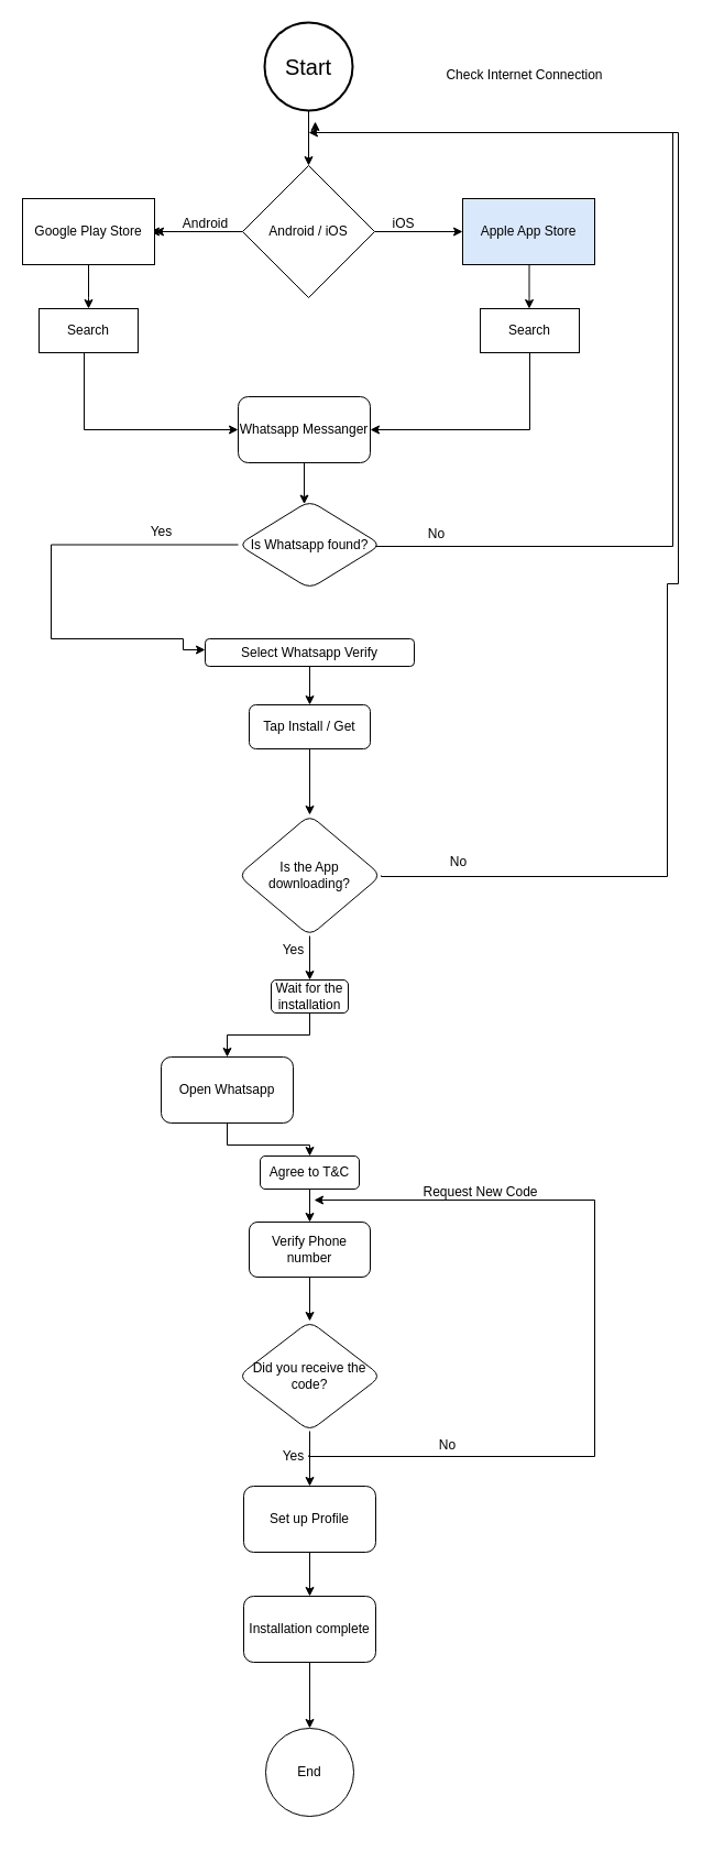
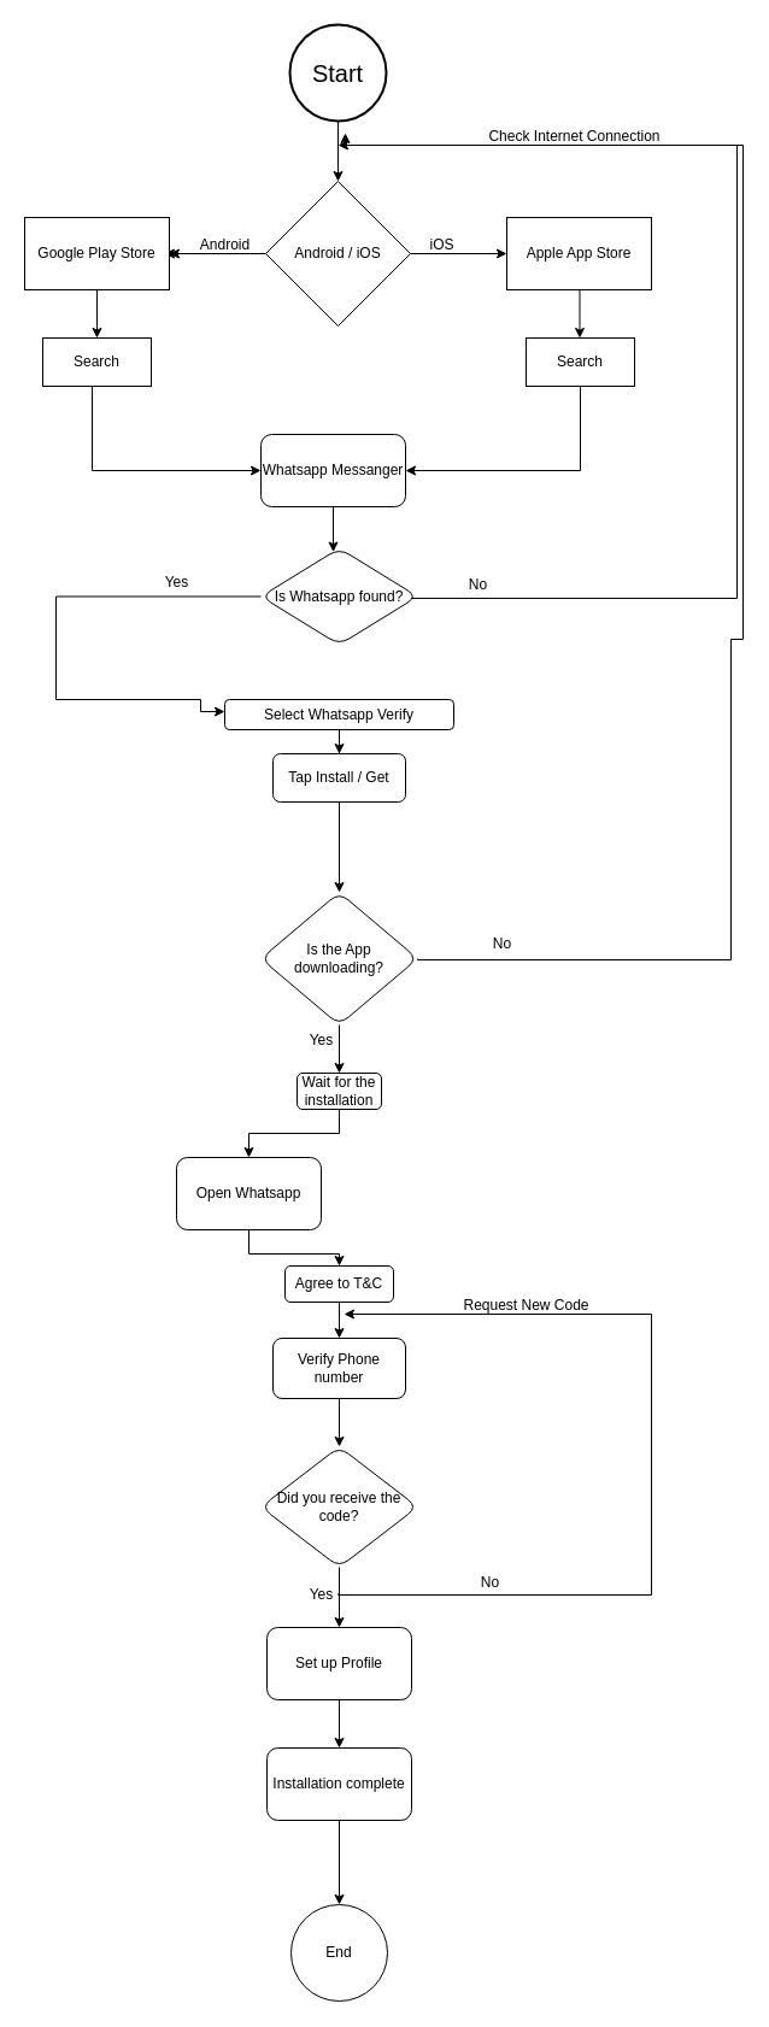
  <mxCell id="0" />
  <mxCell id="1" parent="0" />
  <mxCell id="2" value="Start" style="strokeWidth=2;html=1;shape=mxgraph.flowchart.start_2;whiteSpace=wrap;fontSize=20;" vertex="1" parent="1"><mxGeometry x="240" y="20" width="80" height="80" as="geometry" /></mxCell>
  <mxCell id="3" value="" style="edgeStyle=orthogonalEdgeStyle;rounded=0;orthogonalLoop=1;jettySize=auto;html=1;" edge="1" parent="1" source="5" target="10"><mxGeometry relative="1" as="geometry" /></mxCell>
  <mxCell id="4" value="" style="edgeStyle=orthogonalEdgeStyle;rounded=0;orthogonalLoop=1;jettySize=auto;html=1;" edge="1" parent="1" source="5" target="11"><mxGeometry relative="1" as="geometry" /></mxCell>
  <mxCell id="5" value="Android / iOS" style="rhombus;whiteSpace=wrap;html=1;" vertex="1" parent="1"><mxGeometry x="220" y="150" width="120" height="120" as="geometry" /></mxCell>
  <mxCell id="6" value="" style="endArrow=classic;html=1;rounded=0;exitX=0.5;exitY=1;exitDx=0;exitDy=0;exitPerimeter=0;" edge="1" parent="1" source="2"><mxGeometry width="50" height="50" relative="1" as="geometry"><mxPoint x="286" y="110" as="sourcePoint" /><mxPoint x="280" y="150" as="targetPoint" /></mxGeometry></mxCell>
  <mxCell id="7" value="" style="endArrow=classic;html=1;rounded=0;" edge="1" parent="1"><mxGeometry width="50" height="50" relative="1" as="geometry"><mxPoint x="216" y="210" as="sourcePoint" /><mxPoint x="136" y="210" as="targetPoint" /></mxGeometry></mxCell>
  <mxCell id="8" value="" style="edgeStyle=orthogonalEdgeStyle;rounded=0;orthogonalLoop=1;jettySize=auto;html=1;entryX=0;entryY=0.5;entryDx=0;entryDy=0;" edge="1" parent="1" target="22"><mxGeometry relative="1" as="geometry"><mxPoint x="76" y="320" as="sourcePoint" /><mxPoint x="236" y="390" as="targetPoint" /><Array as="points"><mxPoint x="76" y="390" /></Array></mxGeometry></mxCell>
  <mxCell id="9" value="" style="edgeStyle=orthogonalEdgeStyle;rounded=0;orthogonalLoop=1;jettySize=auto;html=1;" edge="1" parent="1" source="10"><mxGeometry relative="1" as="geometry"><mxPoint x="80" y="280" as="targetPoint" /><Array as="points"><mxPoint x="80" y="270" /><mxPoint x="80" y="270" /></Array></mxGeometry></mxCell>
  <mxCell id="10" value="Google Play Store" style="whiteSpace=wrap;html=1;" vertex="1" parent="1"><mxGeometry x="20" y="180" width="120" height="60" as="geometry" /></mxCell>
- <mxCell id="11" value="Apple App Store" style="whiteSpace=wrap;html=1;fillColor=#dae8fc;" vertex="1" parent="1"><mxGeometry x="420" y="180" width="120" height="60" as="geometry" /></mxCell>
+ <mxCell id="11" value="Apple App Store" style="whiteSpace=wrap;html=1;" vertex="1" parent="1"><mxGeometry x="420" y="180" width="120" height="60" as="geometry" /></mxCell>
  <mxCell id="12" value="Android" style="text;html=1;align=center;verticalAlign=middle;resizable=0;points=[];autosize=1;strokeColor=none;fillColor=none;" vertex="1" parent="1"><mxGeometry x="156" y="188" width="60" height="30" as="geometry" /></mxCell>
  <mxCell id="13" value="iOS" style="text;html=1;align=center;verticalAlign=middle;resizable=0;points=[];autosize=1;strokeColor=none;fillColor=none;" vertex="1" parent="1"><mxGeometry x="346" y="188" width="40" height="30" as="geometry" /></mxCell>
  <mxCell id="14" style="edgeStyle=orthogonalEdgeStyle;rounded=0;orthogonalLoop=1;jettySize=auto;html=1;" edge="1" parent="1"><mxGeometry relative="1" as="geometry"><mxPoint x="280" y="120" as="targetPoint" /><mxPoint x="351" y="496" as="sourcePoint" /><Array as="points"><mxPoint x="341" y="496" /><mxPoint x="611" y="496" /><mxPoint x="611" y="120" /></Array></mxGeometry></mxCell>
  <mxCell id="15" value="Search" style="whiteSpace=wrap;html=1;" vertex="1" parent="1"><mxGeometry x="35" y="280" width="90" height="40" as="geometry" /></mxCell>
  <mxCell id="16" value="Search" style="whiteSpace=wrap;html=1;" vertex="1" parent="1"><mxGeometry x="436" y="280" width="90" height="40" as="geometry" /></mxCell>
  <mxCell id="17" value="" style="edgeStyle=orthogonalEdgeStyle;rounded=0;orthogonalLoop=1;jettySize=auto;html=1;" edge="1" parent="1"><mxGeometry relative="1" as="geometry"><mxPoint x="480.5" y="240" as="sourcePoint" /><mxPoint x="480.5" y="280" as="targetPoint" /><Array as="points"><mxPoint x="480.5" y="270" /><mxPoint x="480.5" y="270" /></Array></mxGeometry></mxCell>
  <mxCell id="18" value="" style="edgeStyle=orthogonalEdgeStyle;rounded=0;orthogonalLoop=1;jettySize=auto;html=1;exitX=0.5;exitY=1;exitDx=0;exitDy=0;entryX=1;entryY=0.5;entryDx=0;entryDy=0;" edge="1" parent="1" source="16" target="22"><mxGeometry relative="1" as="geometry"><mxPoint x="541" y="380" as="sourcePoint" /><mxPoint x="326" y="390" as="targetPoint" /><Array as="points"><mxPoint x="481" y="390" /></Array></mxGeometry></mxCell>
  <mxCell id="19" value="" style="edgeStyle=orthogonalEdgeStyle;rounded=0;orthogonalLoop=1;jettySize=auto;html=1;" edge="1" parent="1" source="20" target="29"><mxGeometry relative="1" as="geometry" /></mxCell>
  <mxCell id="20" value="Select Whatsapp Verify" style="rounded=1;whiteSpace=wrap;html=1;" vertex="1" parent="1"><mxGeometry x="186" y="580" width="190" height="25" as="geometry" /></mxCell>
  <mxCell id="21" value="" style="edgeStyle=orthogonalEdgeStyle;rounded=0;orthogonalLoop=1;jettySize=auto;html=1;" edge="1" parent="1" target="23"><mxGeometry relative="1" as="geometry"><mxPoint x="276" y="450" as="sourcePoint" /><Array as="points"><mxPoint x="276" y="420" /><mxPoint x="276" y="420" /></Array></mxGeometry></mxCell>
  <mxCell id="22" value="Whatsapp Messanger" style="rounded=1;whiteSpace=wrap;html=1;" vertex="1" parent="1"><mxGeometry x="216" y="360" width="120" height="60" as="geometry" /></mxCell>
  <mxCell id="23" value="Is Whatsapp found?" style="rhombus;whiteSpace=wrap;html=1;rounded=1;" vertex="1" parent="1"><mxGeometry x="216" y="454.5" width="130" height="80" as="geometry" /></mxCell>
  <mxCell id="24" value="No" style="text;html=1;align=center;verticalAlign=middle;resizable=0;points=[];autosize=1;strokeColor=none;fillColor=none;" vertex="1" parent="1"><mxGeometry x="376" y="470" width="40" height="30" as="geometry" /></mxCell>
  <mxCell id="25" value="" style="edgeStyle=orthogonalEdgeStyle;rounded=0;orthogonalLoop=1;jettySize=auto;html=1;entryX=0;entryY=0.5;entryDx=0;entryDy=0;exitX=0;exitY=0.5;exitDx=0;exitDy=0;" edge="1" parent="1" source="23"><mxGeometry relative="1" as="geometry"><mxPoint x="46" y="520" as="sourcePoint" /><mxPoint x="186" y="590" as="targetPoint" /><Array as="points"><mxPoint x="46" y="495" /><mxPoint x="46" y="580" /><mxPoint x="166" y="580" /><mxPoint x="166" y="590" /></Array></mxGeometry></mxCell>
  <mxCell id="26" value="Yes" style="text;html=1;align=center;verticalAlign=middle;resizable=0;points=[];autosize=1;strokeColor=none;fillColor=none;" vertex="1" parent="1"><mxGeometry x="126" y="468" width="40" height="30" as="geometry" /></mxCell>
- <mxCell id="27" value="Check Internet Connection" style="text;html=1;align=center;verticalAlign=middle;resizable=0;points=[];autosize=1;strokeColor=none;fillColor=none;" vertex="1" parent="1"><mxGeometry x="391" y="53" width="170" height="30" as="geometry" /></mxCell>
+ <mxCell id="27" value="Check Internet Connection" style="text;html=1;align=center;verticalAlign=middle;resizable=0;points=[];autosize=1;strokeColor=none;fillColor=none;" vertex="1" parent="1"><mxGeometry x="391" y="98" width="170" height="30" as="geometry" /></mxCell>
  <mxCell id="28" value="" style="edgeStyle=orthogonalEdgeStyle;rounded=0;orthogonalLoop=1;jettySize=auto;html=1;" edge="1" parent="1" source="29" target="31"><mxGeometry relative="1" as="geometry" /></mxCell>
- <mxCell id="29" value="Tap Install / Get" style="whiteSpace=wrap;html=1;rounded=1;" vertex="1" parent="1"><mxGeometry x="226" y="640" width="110" height="40" as="geometry" /></mxCell>
+ <mxCell id="29" value="Tap Install / Get" style="whiteSpace=wrap;html=1;rounded=1;" vertex="1" parent="1"><mxGeometry x="226" y="625" width="110" height="40" as="geometry" /></mxCell>
  <mxCell id="30" value="" style="edgeStyle=orthogonalEdgeStyle;rounded=0;orthogonalLoop=1;jettySize=auto;html=1;" edge="1" parent="1" source="31" target="33"><mxGeometry relative="1" as="geometry" /></mxCell>
  <mxCell id="31" value="Is the App downloading?" style="rhombus;whiteSpace=wrap;html=1;rounded=1;" vertex="1" parent="1"><mxGeometry x="216" y="740" width="130" height="110" as="geometry" /></mxCell>
  <mxCell id="32" value="" style="edgeStyle=orthogonalEdgeStyle;rounded=0;orthogonalLoop=1;jettySize=auto;html=1;" edge="1" parent="1" source="33" target="38"><mxGeometry relative="1" as="geometry" /></mxCell>
  <mxCell id="33" value="Wait for the installation" style="rounded=1;whiteSpace=wrap;html=1;" vertex="1" parent="1"><mxGeometry x="246" y="890" width="70" height="30" as="geometry" /></mxCell>
  <mxCell id="34" value="Yes" style="text;html=1;align=center;verticalAlign=middle;resizable=0;points=[];autosize=1;strokeColor=none;fillColor=none;" vertex="1" parent="1"><mxGeometry x="246" y="848" width="40" height="30" as="geometry" /></mxCell>
  <mxCell id="35" style="edgeStyle=orthogonalEdgeStyle;rounded=0;orthogonalLoop=1;jettySize=auto;html=1;exitX=1;exitY=0.5;exitDx=0;exitDy=0;" edge="1" parent="1" source="31"><mxGeometry relative="1" as="geometry"><mxPoint x="286" y="110" as="targetPoint" /><mxPoint x="357" y="796" as="sourcePoint" /><Array as="points"><mxPoint x="346" y="796" /><mxPoint x="606" y="796" /><mxPoint x="606" y="530" /><mxPoint x="616" y="530" /><mxPoint x="616" y="120" /><mxPoint x="286" y="120" /></Array></mxGeometry></mxCell>
  <mxCell id="36" value="No" style="text;html=1;align=center;verticalAlign=middle;resizable=0;points=[];autosize=1;strokeColor=none;fillColor=none;" vertex="1" parent="1"><mxGeometry x="396" y="768" width="40" height="30" as="geometry" /></mxCell>
  <mxCell id="37" value="" style="edgeStyle=orthogonalEdgeStyle;rounded=0;orthogonalLoop=1;jettySize=auto;html=1;" edge="1" parent="1" source="38" target="40"><mxGeometry relative="1" as="geometry" /></mxCell>
  <mxCell id="38" value="Open Whatsapp" style="rounded=1;whiteSpace=wrap;html=1;" vertex="1" parent="1"><mxGeometry x="146" y="960" width="120" height="60" as="geometry" /></mxCell>
  <mxCell id="39" value="" style="edgeStyle=orthogonalEdgeStyle;rounded=0;orthogonalLoop=1;jettySize=auto;html=1;" edge="1" parent="1" source="40" target="42"><mxGeometry relative="1" as="geometry" /></mxCell>
  <mxCell id="40" value="Agree to T&amp;amp;C" style="whiteSpace=wrap;html=1;rounded=1;" vertex="1" parent="1"><mxGeometry x="236" y="1050" width="90" height="30" as="geometry" /></mxCell>
  <mxCell id="41" value="" style="edgeStyle=orthogonalEdgeStyle;rounded=0;orthogonalLoop=1;jettySize=auto;html=1;" edge="1" parent="1" source="42" target="44"><mxGeometry relative="1" as="geometry" /></mxCell>
  <mxCell id="42" value="Verify Phone number" style="whiteSpace=wrap;html=1;rounded=1;" vertex="1" parent="1"><mxGeometry x="226" y="1110" width="110" height="50" as="geometry" /></mxCell>
  <mxCell id="43" value="" style="edgeStyle=orthogonalEdgeStyle;rounded=0;orthogonalLoop=1;jettySize=auto;html=1;" edge="1" parent="1" source="44" target="46"><mxGeometry relative="1" as="geometry" /></mxCell>
  <mxCell id="44" value="Did you receive the code?" style="rhombus;whiteSpace=wrap;html=1;rounded=1;" vertex="1" parent="1"><mxGeometry x="216" y="1200" width="130" height="100" as="geometry" /></mxCell>
  <mxCell id="45" value="" style="edgeStyle=orthogonalEdgeStyle;rounded=0;orthogonalLoop=1;jettySize=auto;html=1;" edge="1" parent="1" source="46" target="52"><mxGeometry relative="1" as="geometry" /></mxCell>
  <mxCell id="46" value="Set up Profile" style="rounded=1;whiteSpace=wrap;html=1;" vertex="1" parent="1"><mxGeometry x="221" y="1350" width="120" height="60" as="geometry" /></mxCell>
  <mxCell id="47" value="Yes" style="text;html=1;align=center;verticalAlign=middle;resizable=0;points=[];autosize=1;strokeColor=none;fillColor=none;" vertex="1" parent="1"><mxGeometry x="246" y="1308" width="40" height="30" as="geometry" /></mxCell>
  <mxCell id="48" style="edgeStyle=orthogonalEdgeStyle;rounded=0;orthogonalLoop=1;jettySize=auto;html=1;exitX=1;exitY=0.5;exitDx=0;exitDy=0;" edge="1" parent="1"><mxGeometry relative="1" as="geometry"><mxPoint x="285" y="1090" as="targetPoint" /><mxPoint x="280" y="1322" as="sourcePoint" /><Array as="points"><mxPoint x="280" y="1323" /><mxPoint x="540" y="1323" /><mxPoint x="540" y="1090" /></Array></mxGeometry></mxCell>
  <mxCell id="49" value="No" style="text;html=1;align=center;verticalAlign=middle;resizable=0;points=[];autosize=1;strokeColor=none;fillColor=none;" vertex="1" parent="1"><mxGeometry x="386" y="1298" width="40" height="30" as="geometry" /></mxCell>
  <mxCell id="50" value="Request New Code" style="text;html=1;align=center;verticalAlign=middle;resizable=0;points=[];autosize=1;strokeColor=none;fillColor=none;" vertex="1" parent="1"><mxGeometry x="371" y="1068" width="130" height="30" as="geometry" /></mxCell>
  <mxCell id="51" value="" style="edgeStyle=orthogonalEdgeStyle;rounded=0;orthogonalLoop=1;jettySize=auto;html=1;" edge="1" parent="1" source="52" target="53"><mxGeometry relative="1" as="geometry" /></mxCell>
  <mxCell id="52" value="Installation complete" style="whiteSpace=wrap;html=1;rounded=1;" vertex="1" parent="1"><mxGeometry x="221" y="1450" width="120" height="60" as="geometry" /></mxCell>
- <mxCell id="53" value="End" style="ellipse;whiteSpace=wrap;html=1;rounded=1;" vertex="1" parent="1"><mxGeometry x="241" y="1570" width="80" height="80" as="geometry" /></mxCell>
+ <mxCell id="53" value="End" style="ellipse;whiteSpace=wrap;html=1;rounded=1;" vertex="1" parent="1"><mxGeometry x="241" y="1580" width="80" height="80" as="geometry" /></mxCell>
